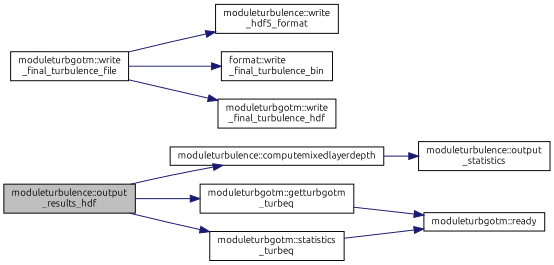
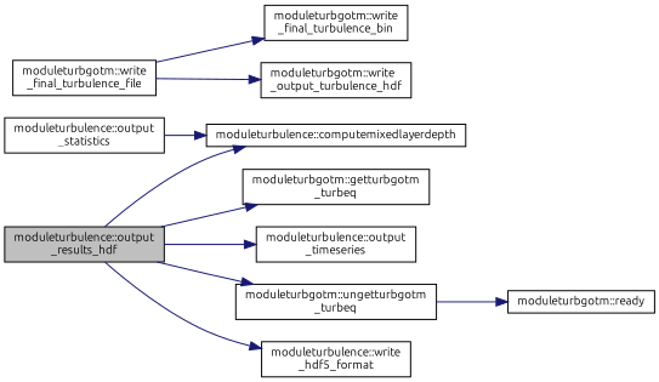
  digraph {
    fontname=Ubuntu
    rankdir=LR
    node [color=black fillcolor=white fontname=Ubuntu fontsize=10 shape=record style=filled]
    edge [color=midnightblue fontname=Ubuntu fontsize=10 labelfontname=Helvetica labelfontsize=10 style=solid]
    n1 [fillcolor=grey75 fontcolor=black height=0.2 label="moduleturbulence::output\l_results_hdf" width=0.4]
    n2 [height=0.2 label="moduleturbulence::computemixedlayerdepth" width=0.4]
    n3 [height=0.2 label="moduleturbgotm::getturbgotm\l_turbeq" width=0.4]
-   n5 [height=0.2 label="moduleturbgotm::statistics\l_turbeq" width=0.4]
+   n4 [height=0.2 label="moduleturbulence::output\l_timeseries" width=0.4]
+   n5 [height=0.2 label="moduleturbgotm::ungetturbgotm\l_turbeq" width=0.4]
    n6 [height=0.2 label="moduleturbulence::write\l_hdf5_format" width=0.4]
    n7 [height=0.2 label="moduleturbulence::output\l_statistics" width=0.4]
    n8 [height=0.2 label="moduleturbgotm::ready" width=0.4]
    n9 [height=0.2 label="moduleturbgotm::write\l_final_turbulence_file" width=0.4]
-   n10 [height=0.2 label="format::write\l_final_turbulence_bin" width=0.4]
-   n11 [height=0.2 label="moduleturbgotm::write\l_final_turbulence_hdf" width=0.4]
+   n10 [height=0.2 label="moduleturbgotm::write\l_final_turbulence_bin" width=0.4]
+   n11 [height=0.2 label="moduleturbgotm::write\l_output_turbulence_hdf" width=0.4]
    n1 -> n2
    n1 -> n3
+   n1 -> n4
    n1 -> n5
-   n9 -> n6
-   n2 -> n7
-   n3 -> n8
+   n1 -> n6
+   n7 -> n2
    n5 -> n8
    n9 -> n10
    n9 -> n11
  }
